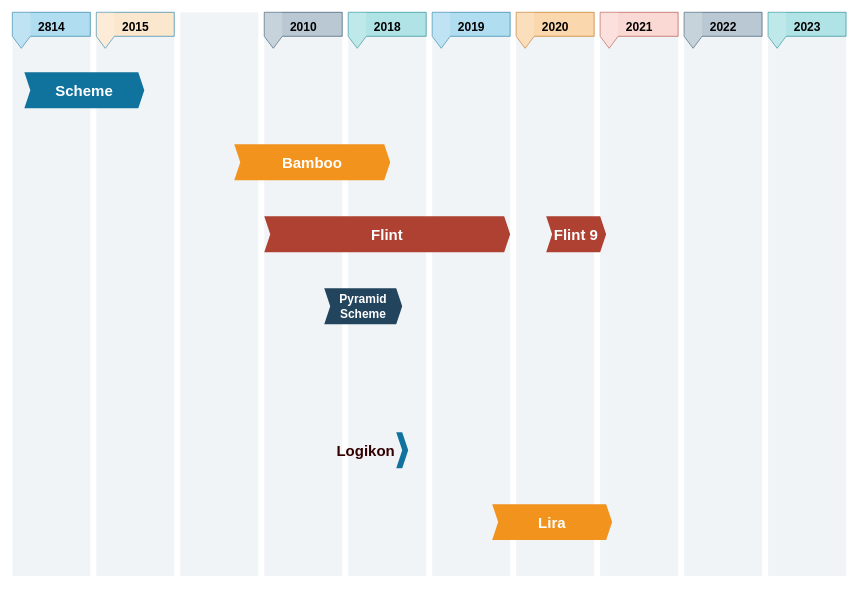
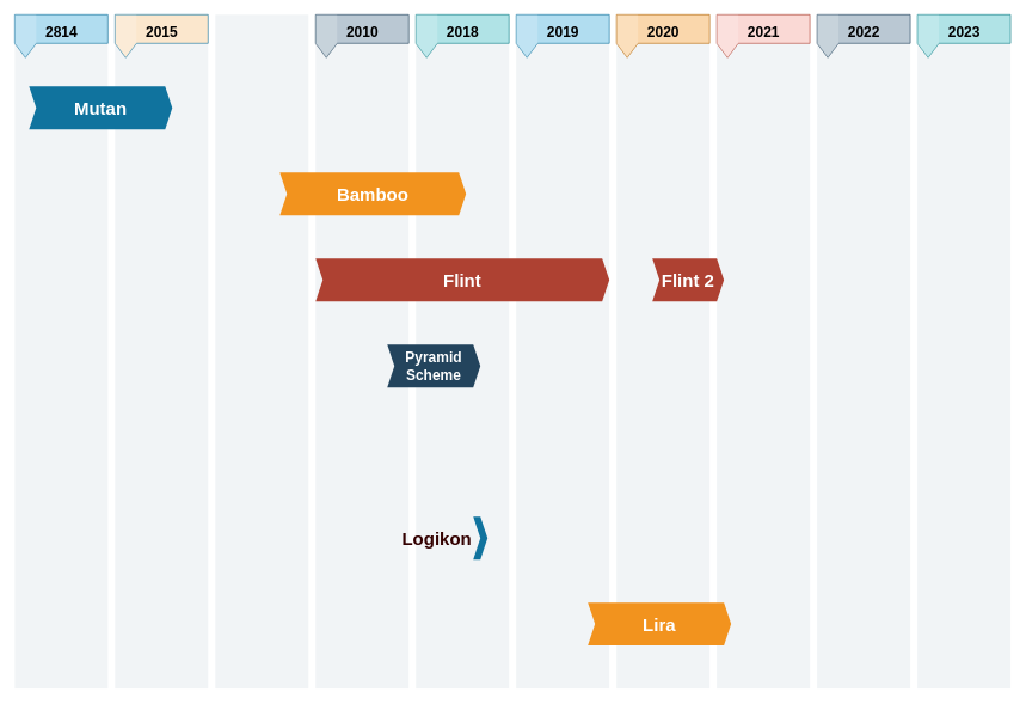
  <mxCell id="0" />
  <mxCell id="1" parent="0" />
  <mxCell id="2" value="" style="rounded=0;whiteSpace=wrap;html=1;fontSize=25;fillColor=#bac8d3;strokeColor=none;opacity=20;" vertex="1" parent="1"><mxGeometry x="1280" y="20" width="130" height="940" as="geometry" /></mxCell>
  <mxCell id="3" value="" style="rounded=0;whiteSpace=wrap;html=1;fontSize=25;fillColor=#bac8d3;strokeColor=none;opacity=20;" vertex="1" parent="1"><mxGeometry x="1140" y="20" width="130" height="940" as="geometry" /></mxCell>
  <mxCell id="4" value="" style="rounded=0;whiteSpace=wrap;html=1;fontSize=25;fillColor=#bac8d3;strokeColor=none;opacity=20;" vertex="1" parent="1"><mxGeometry x="1000" y="20" width="130" height="940" as="geometry" /></mxCell>
  <mxCell id="5" value="" style="rounded=0;whiteSpace=wrap;html=1;fontSize=25;fillColor=#bac8d3;strokeColor=none;opacity=20;" vertex="1" parent="1"><mxGeometry x="860" y="20" width="130" height="940" as="geometry" /></mxCell>
  <mxCell id="6" value="" style="rounded=0;whiteSpace=wrap;html=1;fontSize=25;fillColor=#bac8d3;strokeColor=none;opacity=20;" vertex="1" parent="1"><mxGeometry x="720" y="20" width="130" height="940" as="geometry" /></mxCell>
  <mxCell id="7" value="" style="rounded=0;whiteSpace=wrap;html=1;fontSize=25;fillColor=#bac8d3;strokeColor=none;opacity=20;" vertex="1" parent="1"><mxGeometry x="580" y="20" width="130" height="940" as="geometry" /></mxCell>
  <mxCell id="8" value="" style="rounded=0;whiteSpace=wrap;html=1;fontSize=25;fillColor=#bac8d3;strokeColor=none;opacity=20;" vertex="1" parent="1"><mxGeometry x="440" y="20" width="130" height="940" as="geometry" /></mxCell>
  <mxCell id="9" value="" style="rounded=0;whiteSpace=wrap;html=1;fontSize=25;fillColor=#bac8d3;strokeColor=none;opacity=20;" vertex="1" parent="1"><mxGeometry x="300" y="20" width="130" height="940" as="geometry" /></mxCell>
  <mxCell id="10" value="" style="rounded=0;whiteSpace=wrap;html=1;fontSize=25;fillColor=#bac8d3;strokeColor=none;opacity=20;" vertex="1" parent="1"><mxGeometry x="160" y="20" width="130" height="940" as="geometry" /></mxCell>
  <mxCell id="11" value="" style="rounded=0;whiteSpace=wrap;html=1;fontSize=25;fillColor=#bac8d3;strokeColor=none;opacity=20;" vertex="1" parent="1"><mxGeometry x="20" y="20" width="130" height="940" as="geometry" /></mxCell>
- <mxCell id="12" value="Flint 9" style="shape=step;perimeter=stepPerimeter;whiteSpace=wrap;html=1;fixedSize=1;size=10;fillColor=#AE4132;strokeColor=none;fontSize=25;fontColor=#FFFFFF;fontStyle=1;align=center;rounded=0;" parent="1" vertex="1"><mxGeometry x="910" y="360" width="100" height="60" as="geometry" /></mxCell>
+ <mxCell id="12" value="Flint 2" style="shape=step;perimeter=stepPerimeter;whiteSpace=wrap;html=1;fixedSize=1;size=10;fillColor=#AE4132;strokeColor=none;fontSize=25;fontColor=#FFFFFF;fontStyle=1;align=center;rounded=0;" parent="1" vertex="1"><mxGeometry x="910" y="360" width="100" height="60" as="geometry" /></mxCell>
  <mxCell id="13" value="Pyramid Scheme" style="shape=step;perimeter=stepPerimeter;whiteSpace=wrap;html=1;fixedSize=1;size=10;fillColor=#23445D;strokeColor=none;fontSize=20;fontColor=#FFFFFF;fontStyle=1;align=center;rounded=0;" parent="1" vertex="1"><mxGeometry x="540" y="480" width="130" height="60" as="geometry" /></mxCell>
  <mxCell id="14" value="2814" style="html=1;shape=mxgraph.infographic.flag;dx=30;dy=20;fillColor=#b1ddf0;strokeColor=#10739e;align=center;verticalAlign=top;fontSize=20;fontStyle=1;shadow=0;spacingTop=5;" parent="1" vertex="1"><mxGeometry x="20" y="20" width="130" height="60" as="geometry" /></mxCell>
  <mxCell id="15" value="2015" style="html=1;shape=mxgraph.infographic.flag;dx=30;dy=20;fillColor=#fbe7cd;strokeColor=#10739e;align=center;verticalAlign=top;fontSize=20;fontStyle=1;shadow=0;spacingTop=5;" parent="1" vertex="1"><mxGeometry x="160" y="20" width="130" height="60" as="geometry" /></mxCell>
  <mxCell id="16" value="2010" style="html=1;shape=mxgraph.infographic.flag;dx=30;dy=20;fillColor=#bac8d3;strokeColor=#23445d;align=center;verticalAlign=top;fontSize=20;fontStyle=1;shadow=0;spacingTop=5;" parent="1" vertex="1"><mxGeometry x="440" y="20" width="130" height="60" as="geometry" /></mxCell>
  <mxCell id="17" value="2018" style="html=1;shape=mxgraph.infographic.flag;dx=30;dy=20;fillColor=#b0e3e6;strokeColor=#0e8088;align=center;verticalAlign=top;fontSize=20;fontStyle=1;shadow=0;spacingTop=5;" parent="1" vertex="1"><mxGeometry x="580" y="20" width="130" height="60" as="geometry" /></mxCell>
  <mxCell id="18" value="2019" style="html=1;shape=mxgraph.infographic.flag;dx=30;dy=20;fillColor=#b1ddf0;strokeColor=#10739e;align=center;verticalAlign=top;fontSize=20;fontStyle=1;shadow=0;spacingTop=5;" parent="1" vertex="1"><mxGeometry x="720" y="20" width="130" height="60" as="geometry" /></mxCell>
  <mxCell id="19" value="2020" style="html=1;shape=mxgraph.infographic.flag;dx=30;dy=20;fillColor=#fad7ac;strokeColor=#b46504;align=center;verticalAlign=top;fontSize=20;fontStyle=1;shadow=0;spacingTop=5;" parent="1" vertex="1"><mxGeometry x="860" y="20" width="130" height="60" as="geometry" /></mxCell>
  <mxCell id="20" value="2021" style="html=1;shape=mxgraph.infographic.flag;dx=30;dy=20;fillColor=#fad9d5;strokeColor=#ae4132;align=center;verticalAlign=top;fontSize=20;fontStyle=1;shadow=0;spacingTop=5;" parent="1" vertex="1"><mxGeometry x="1000" y="20" width="130" height="60" as="geometry" /></mxCell>
  <mxCell id="21" value="2022" style="html=1;shape=mxgraph.infographic.flag;dx=30;dy=20;fillColor=#bac8d3;strokeColor=#23445d;align=center;verticalAlign=top;fontSize=20;fontStyle=1;shadow=0;spacingTop=5;" parent="1" vertex="1"><mxGeometry x="1140" y="20" width="130" height="60" as="geometry" /></mxCell>
  <mxCell id="22" value="2023" style="html=1;shape=mxgraph.infographic.flag;dx=30;dy=20;fillColor=#b0e3e6;strokeColor=#0e8088;align=center;verticalAlign=top;fontSize=20;fontStyle=1;shadow=0;spacingTop=5;" parent="1" vertex="1"><mxGeometry x="1280" y="20" width="130" height="60" as="geometry" /></mxCell>
- <mxCell id="23" value="Scheme" style="shape=step;perimeter=stepPerimeter;whiteSpace=wrap;html=1;fixedSize=1;size=10;fillColor=#10739E;strokeColor=none;fontSize=25;fontColor=#FFFFFF;fontStyle=1;align=center;rounded=0;" parent="1" vertex="1"><mxGeometry x="40" y="120" width="200" height="60" as="geometry" /></mxCell>
+ <mxCell id="23" value="Mutan" style="shape=step;perimeter=stepPerimeter;whiteSpace=wrap;html=1;fixedSize=1;size=10;fillColor=#10739E;strokeColor=none;fontSize=25;fontColor=#FFFFFF;fontStyle=1;align=center;rounded=0;" parent="1" vertex="1"><mxGeometry x="40" y="120" width="200" height="60" as="geometry" /></mxCell>
  <mxCell id="24" value="Bamboo" style="shape=step;perimeter=stepPerimeter;whiteSpace=wrap;html=1;fixedSize=1;size=10;fillColor=#F2931E;strokeColor=none;fontSize=25;fontColor=#FFFFFF;fontStyle=1;align=center;rounded=0;" parent="1" vertex="1"><mxGeometry x="390" y="240" width="260" height="60" as="geometry" /></mxCell>
  <mxCell id="25" value="Flint" style="shape=step;perimeter=stepPerimeter;whiteSpace=wrap;html=1;fixedSize=1;size=10;fillColor=#AE4132;strokeColor=none;fontSize=25;fontColor=#FFFFFF;fontStyle=1;align=center;rounded=0;" parent="1" vertex="1"><mxGeometry x="440" y="360" width="410" height="60" as="geometry" /></mxCell>
  <mxCell id="26" value="Logikon" style="shape=step;perimeter=stepPerimeter;whiteSpace=wrap;html=1;fixedSize=1;size=10;fillColor=#10739E;strokeColor=none;fontSize=25;fontColor=#330000;fontStyle=1;align=right;rounded=0;labelPosition=left;verticalLabelPosition=middle;verticalAlign=middle;" parent="1" vertex="1"><mxGeometry x="660" y="720" width="20" height="60" as="geometry" /></mxCell>
  <mxCell id="27" value="Lira" style="shape=step;perimeter=stepPerimeter;whiteSpace=wrap;html=1;fixedSize=1;size=10;fillColor=#F2931E;strokeColor=none;fontSize=25;fontColor=#FFFFFF;fontStyle=1;align=center;rounded=0;" vertex="1" parent="1"><mxGeometry x="820" y="840" width="200" height="60" as="geometry" /></mxCell>
